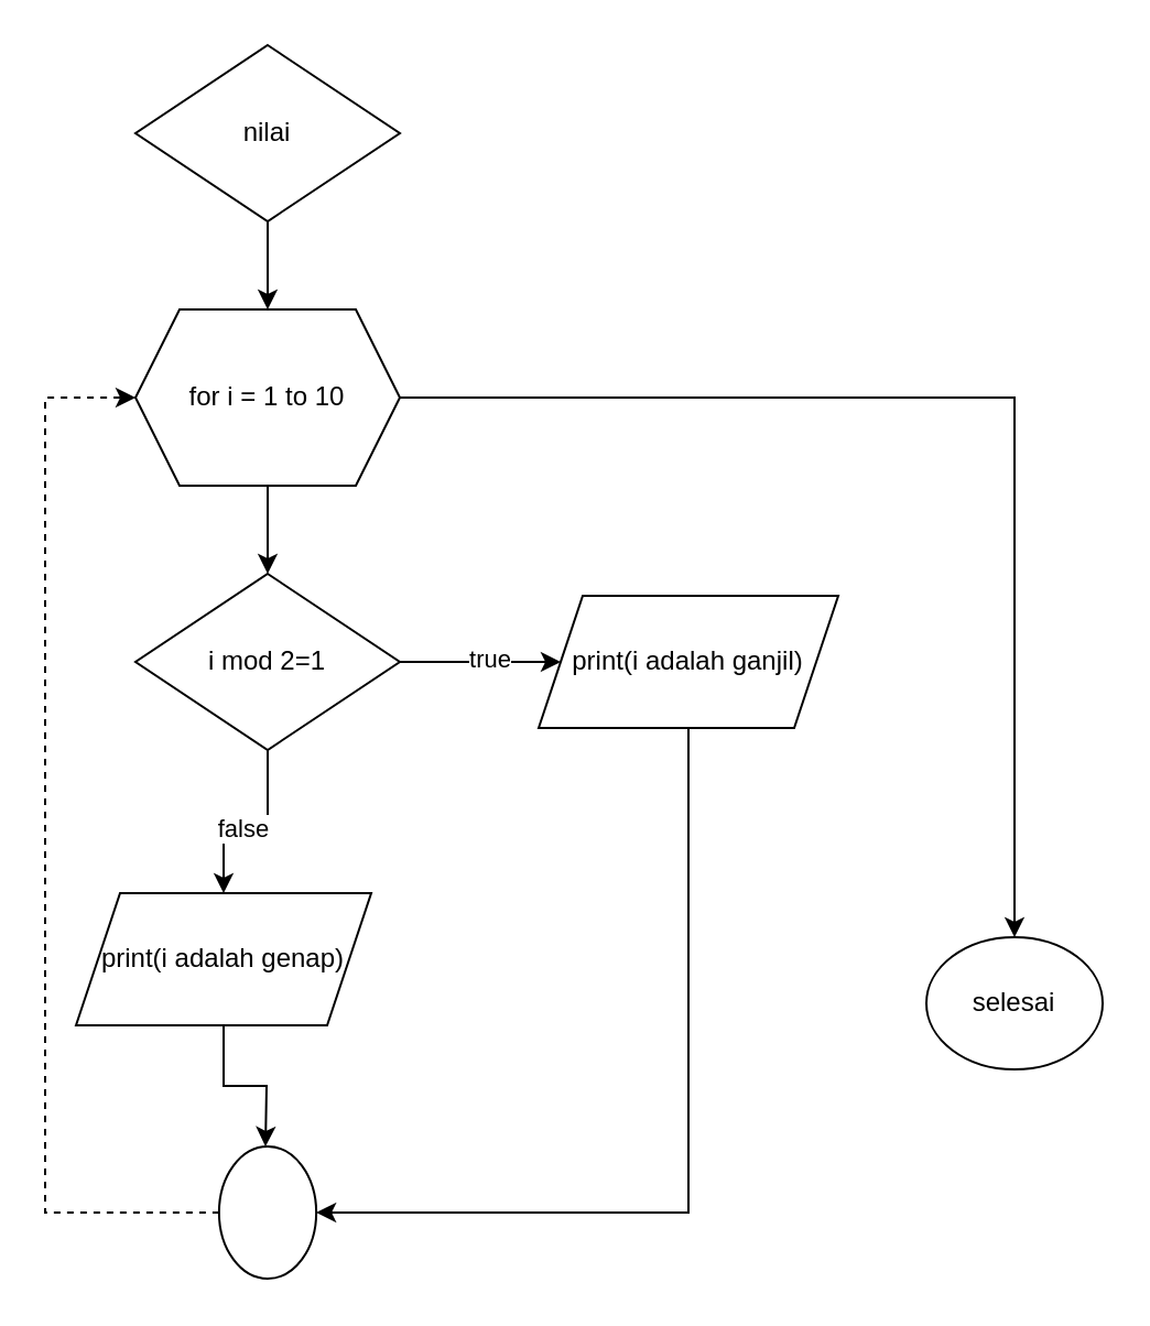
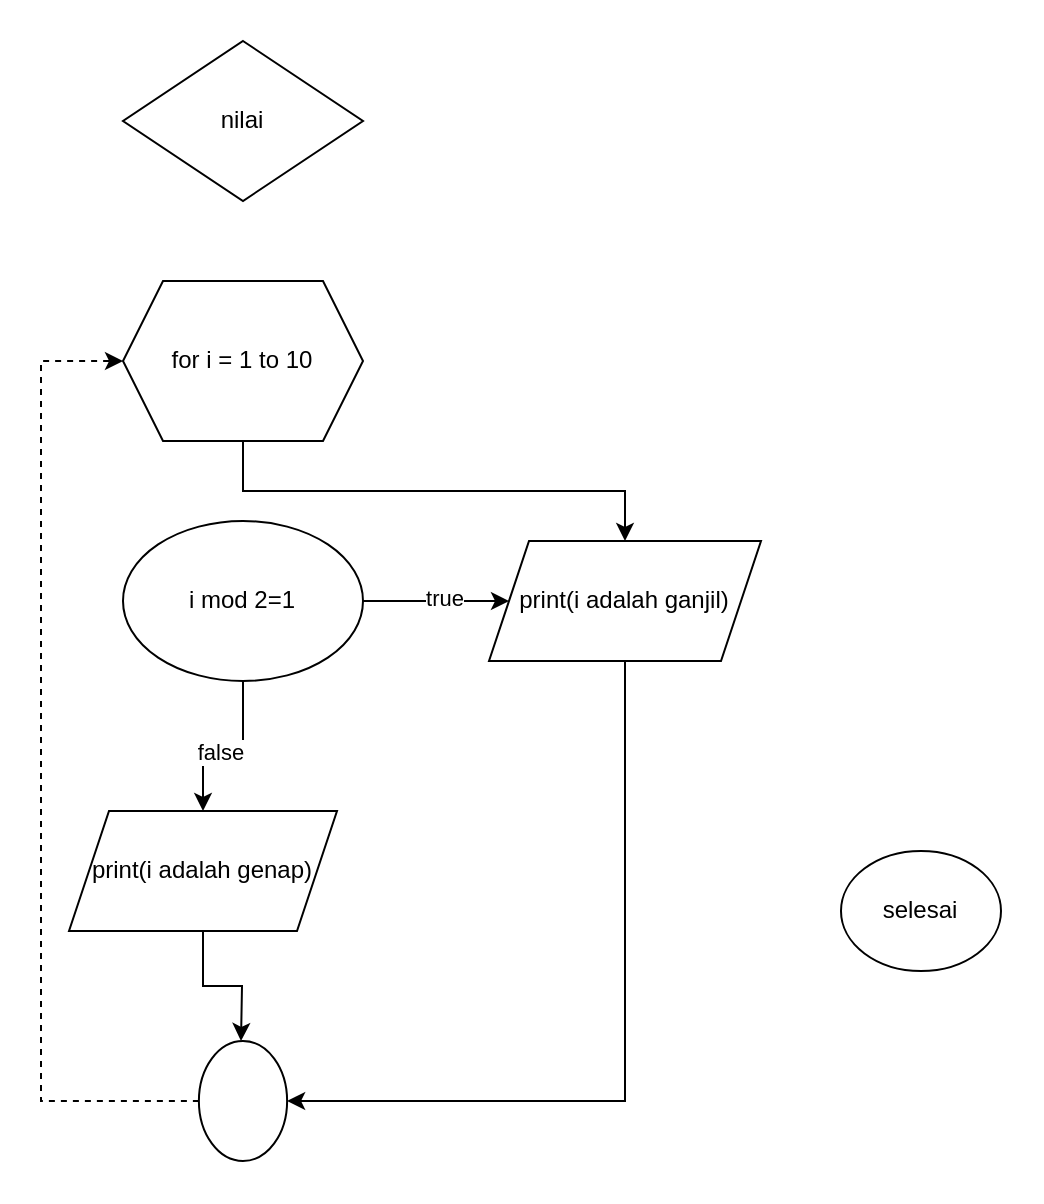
  <mxCell id="0" />
  <mxCell id="1" parent="0" />
- <mxCell id="2" style="edgeStyle=orthogonalEdgeStyle;rounded=0;orthogonalLoop=1;jettySize=auto;html=1;exitX=0.5;exitY=1;exitDx=0;exitDy=0;entryX=0.5;entryY=0;entryDx=0;entryDy=0;" edge="1" parent="1" source="4" target="11"><mxGeometry relative="1" as="geometry" /></mxCell>
- <mxCell id="3" style="edgeStyle=orthogonalEdgeStyle;rounded=0;orthogonalLoop=1;jettySize=auto;html=1;exitX=1;exitY=0.5;exitDx=0;exitDy=0;entryX=0.5;entryY=0;entryDx=0;entryDy=0;" edge="1" parent="1" source="4" target="17"><mxGeometry relative="1" as="geometry" /></mxCell>
+ <mxCell id="2" style="edgeStyle=orthogonalEdgeStyle;rounded=0;orthogonalLoop=1;jettySize=auto;html=1;exitX=0.5;exitY=1;exitDx=0;exitDy=0;" edge="1" parent="1" source="4" target="13"><mxGeometry relative="1" as="geometry" /></mxCell>
  <mxCell id="4" value="for i = 1 to 10" style="shape=hexagon;perimeter=hexagonPerimeter2;whiteSpace=wrap;html=1;fixedSize=1;" vertex="1" parent="1"><mxGeometry x="61" y="140" width="120" height="80" as="geometry" /></mxCell>
- <mxCell id="5" style="edgeStyle=orthogonalEdgeStyle;rounded=0;orthogonalLoop=1;jettySize=auto;html=1;exitX=0.5;exitY=1;exitDx=0;exitDy=0;entryX=0.5;entryY=0;entryDx=0;entryDy=0;" edge="1" parent="1" source="6" target="4"><mxGeometry relative="1" as="geometry" /></mxCell>
  <mxCell id="6" value="nilai" style="rhombus;whiteSpace=wrap;html=1;" vertex="1" parent="1"><mxGeometry x="61" y="20" width="120" height="80" as="geometry" /></mxCell>
  <mxCell id="7" style="edgeStyle=orthogonalEdgeStyle;rounded=0;orthogonalLoop=1;jettySize=auto;html=1;exitX=1;exitY=0.5;exitDx=0;exitDy=0;" edge="1" parent="1" source="11" target="13"><mxGeometry relative="1" as="geometry" /></mxCell>
  <mxCell id="8" value="true" style="edgeLabel;html=1;align=center;verticalAlign=middle;resizable=0;points=[];" vertex="1" connectable="0" parent="7"><mxGeometry x="0.096" y="2" relative="1" as="geometry"><mxPoint as="offset" /></mxGeometry></mxCell>
  <mxCell id="9" style="edgeStyle=orthogonalEdgeStyle;rounded=0;orthogonalLoop=1;jettySize=auto;html=1;exitX=0.5;exitY=1;exitDx=0;exitDy=0;entryX=0.5;entryY=0;entryDx=0;entryDy=0;" edge="1" parent="1" source="11" target="15"><mxGeometry relative="1" as="geometry" /></mxCell>
  <mxCell id="10" value="false" style="edgeLabel;html=1;align=center;verticalAlign=middle;resizable=0;points=[];" vertex="1" connectable="0" parent="9"><mxGeometry x="0.029" y="3" relative="1" as="geometry"><mxPoint as="offset" /></mxGeometry></mxCell>
- <mxCell id="11" value="i mod 2=1" style="rhombus;whiteSpace=wrap;html=1;" vertex="1" parent="1"><mxGeometry x="61" y="260" width="120" height="80" as="geometry" /></mxCell>
+ <mxCell id="11" value="i mod 2=1" style="ellipse;whiteSpace=wrap;html=1;" vertex="1" parent="1"><mxGeometry x="61" y="260" width="120" height="80" as="geometry" /></mxCell>
  <mxCell id="12" style="edgeStyle=orthogonalEdgeStyle;rounded=0;orthogonalLoop=1;jettySize=auto;html=1;exitX=0.5;exitY=1;exitDx=0;exitDy=0;entryX=1;entryY=0.5;entryDx=0;entryDy=0;" edge="1" parent="1" source="13" target="16"><mxGeometry relative="1" as="geometry" /></mxCell>
  <mxCell id="13" value="print(i adalah ganjil)" style="shape=parallelogram;perimeter=parallelogramPerimeter;whiteSpace=wrap;html=1;fixedSize=1;" vertex="1" parent="1"><mxGeometry x="244" y="270" width="136" height="60" as="geometry" /></mxCell>
  <mxCell id="14" style="edgeStyle=orthogonalEdgeStyle;rounded=0;orthogonalLoop=1;jettySize=auto;html=1;exitX=0.5;exitY=1;exitDx=0;exitDy=0;" edge="1" parent="1" source="15"><mxGeometry relative="1" as="geometry"><mxPoint x="120" y="520" as="targetPoint" /></mxGeometry></mxCell>
  <mxCell id="15" value="print(i adalah genap)" style="shape=parallelogram;perimeter=parallelogramPerimeter;whiteSpace=wrap;html=1;fixedSize=1;" vertex="1" parent="1"><mxGeometry x="34" y="405" width="134" height="60" as="geometry" /></mxCell>
  <mxCell id="16" value="" style="ellipse;whiteSpace=wrap;html=1;" vertex="1" parent="1"><mxGeometry x="98.94" y="520" width="44.12" height="60" as="geometry" /></mxCell>
  <mxCell id="17" value="selesai" style="ellipse;whiteSpace=wrap;html=1;" vertex="1" parent="1"><mxGeometry x="420" y="425" width="80" height="60" as="geometry" /></mxCell>
  <mxCell id="18" value="" style="endArrow=classic;dashed=1;html=1;rounded=0;exitX=0;exitY=0.5;exitDx=0;exitDy=0;startArrow=none;startFill=0;endFill=1;" edge="1" parent="1" source="16"><mxGeometry width="50" height="50" relative="1" as="geometry"><mxPoint x="20" y="180" as="sourcePoint" /><mxPoint x="61" y="180" as="targetPoint" /><Array as="points"><mxPoint x="20" y="550" /><mxPoint x="20" y="370" /><mxPoint x="20" y="270" /><mxPoint x="20" y="180" /></Array></mxGeometry></mxCell>
